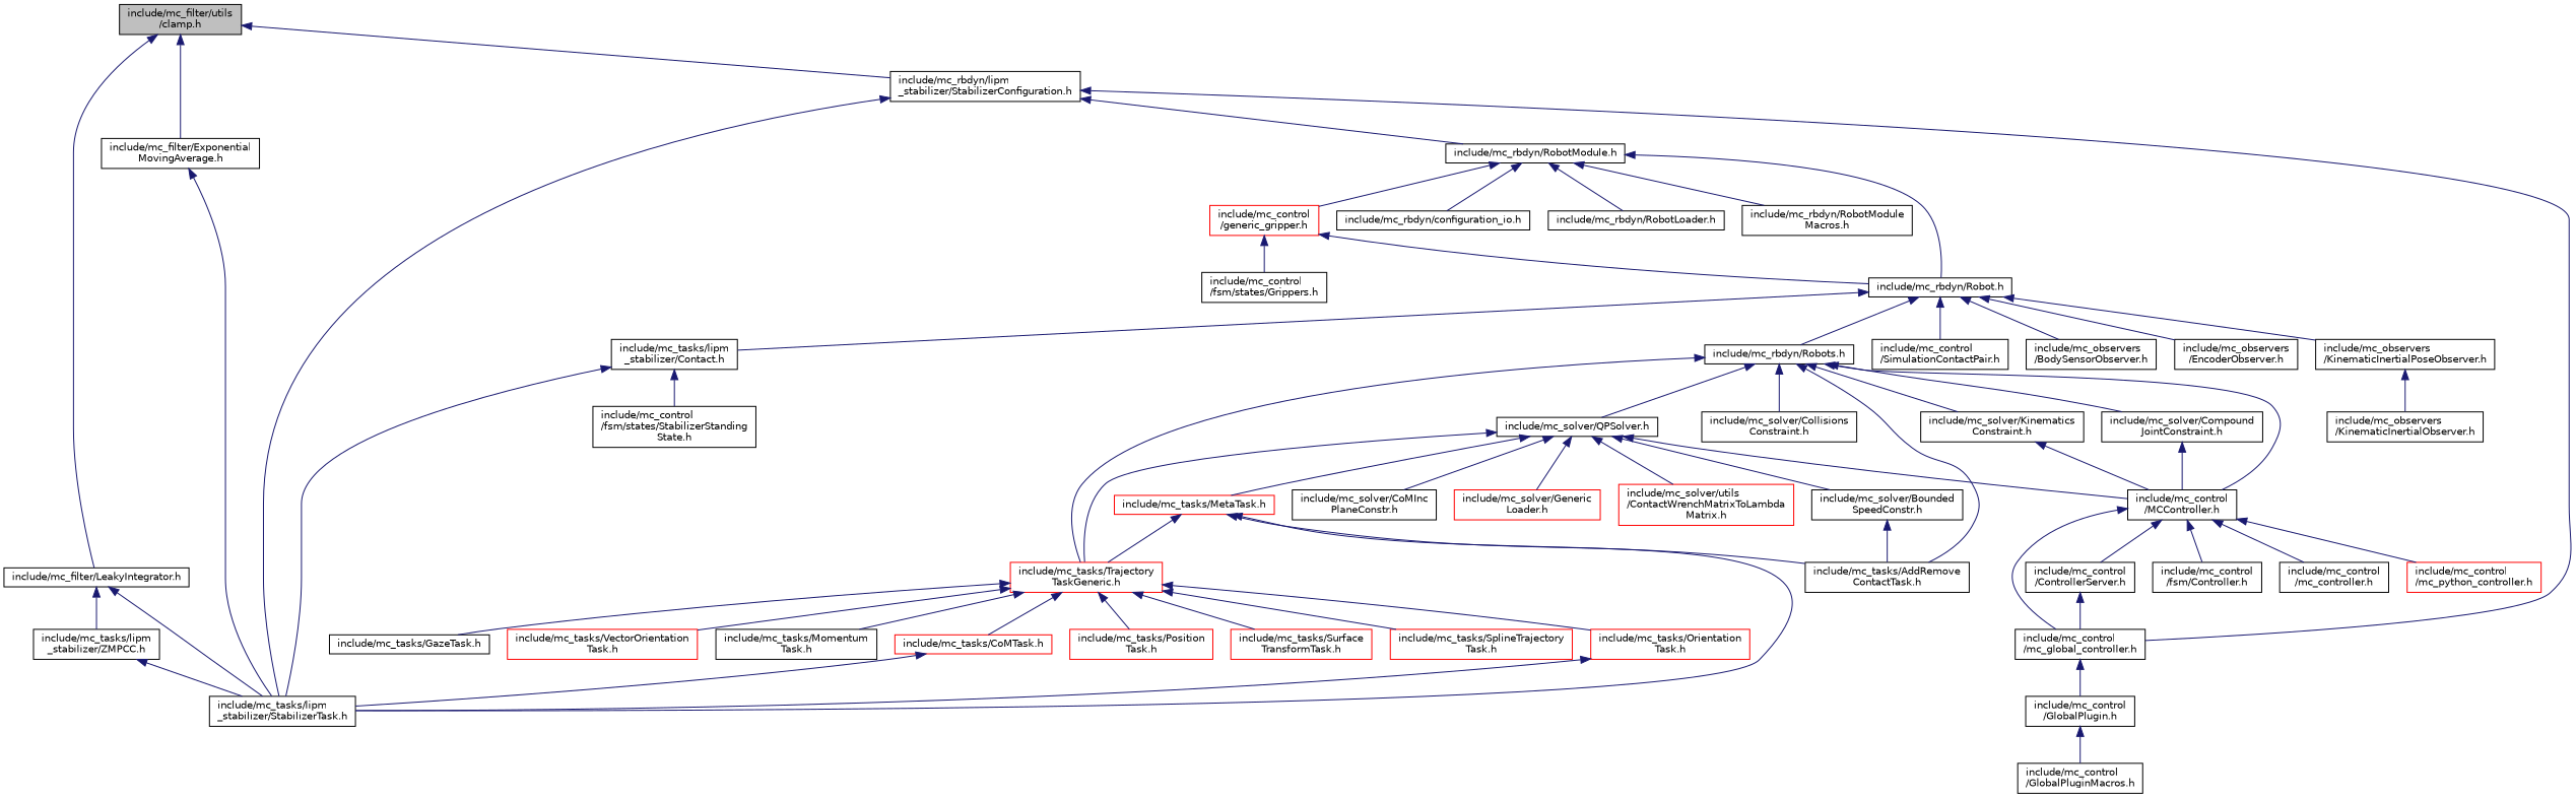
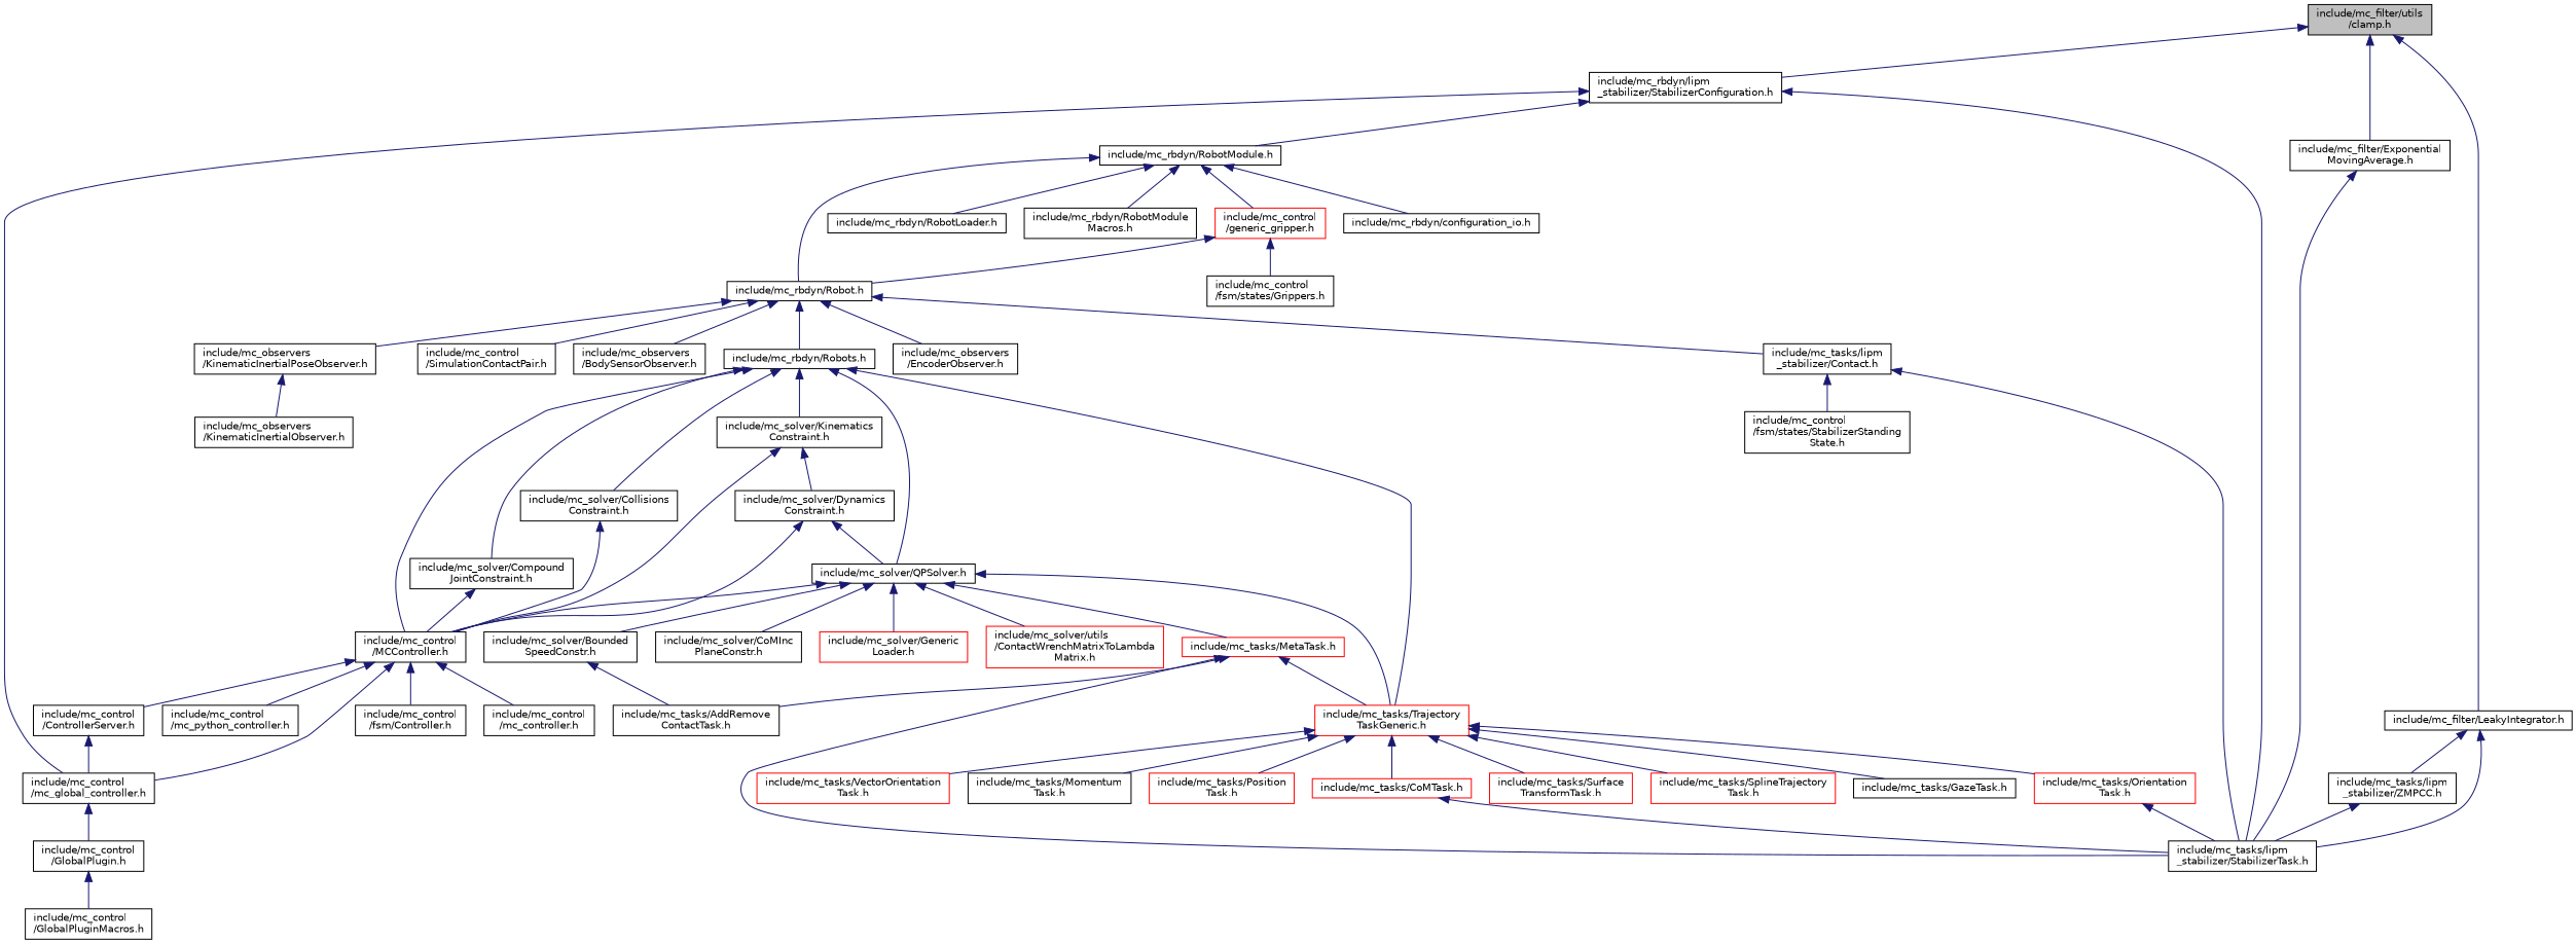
  digraph {
    node [color=black fillcolor=white fontname=Helvetica fontsize=10 shape=record style=filled]
    edge [color=midnightblue dir=back fontname=Helvetica fontsize=10 labelfontname=Helvetica labelfontsize=10 style=solid]
    n1 [fillcolor=grey75 fontcolor=black height=0.2 label="include/mc_filter/utils\l/clamp.h" width=0.4]
    n2 [height=0.2 label="include/mc_rbdyn/lipm\l_stabilizer/StabilizerConfiguration.h" width=0.4]
    n3 [height=0.2 label="include/mc_filter/Exponential\lMovingAverage.h" width=0.4]
    n4 [height=0.2 label="include/mc_filter/LeakyIntegrator.h" width=0.4]
    n5 [height=0.2 label="include/mc_rbdyn/RobotModule.h" width=0.4]
    n6 [height=0.2 label="include/mc_tasks/lipm\l_stabilizer/StabilizerTask.h" width=0.4]
    n7 [height=0.2 label="include/mc_control\l/mc_global_controller.h" width=0.4]
    n8 [height=0.2 label="include/mc_tasks/lipm\l_stabilizer/ZMPCC.h" width=0.4]
    n9 [height=0.2 label="include/mc_rbdyn/Robot.h" width=0.4]
    n10 [color=red height=0.2 label="include/mc_control\l/generic_gripper.h" width=0.4]
    n11 [height=0.2 label="include/mc_rbdyn/configuration_io.h" width=0.4]
    n12 [height=0.2 label="include/mc_rbdyn/RobotLoader.h" width=0.4]
    n13 [height=0.2 label="include/mc_rbdyn/RobotModule\lMacros.h" width=0.4]
    n14 [height=0.2 label="include/mc_rbdyn/Robots.h" width=0.4]
    n15 [height=0.2 label="include/mc_tasks/lipm\l_stabilizer/Contact.h" width=0.4]
    n16 [height=0.2 label="include/mc_control\l/SimulationContactPair.h" width=0.4]
    n17 [height=0.2 label="include/mc_observers\l/BodySensorObserver.h" width=0.4]
    n18 [height=0.2 label="include/mc_observers\l/EncoderObserver.h" width=0.4]
    n19 [height=0.2 label="include/mc_observers\l/KinematicInertialPoseObserver.h" width=0.4]
    n20 [height=0.2 label="include/mc_control\l/GlobalPlugin.h" width=0.4]
    n21 [height=0.2 label="include/mc_control\l/fsm/states/Grippers.h" width=0.4]
    n22 [height=0.2 label="include/mc_solver/QPSolver.h" width=0.4]
    n23 [color=red height=0.2 label="include/mc_tasks/Trajectory\lTaskGeneric.h" width=0.4]
    n24 [height=0.2 label="include/mc_tasks/AddRemove\lContactTask.h" width=0.4]
    n25 [height=0.2 label="include/mc_control\l/MCController.h" width=0.4]
    n26 [height=0.2 label="include/mc_solver/Kinematics\lConstraint.h" width=0.4]
    n27 [height=0.2 label="include/mc_solver/Collisions\lConstraint.h" width=0.4]
    n28 [height=0.2 label="include/mc_solver/Compound\lJointConstraint.h" width=0.4]
    n29 [height=0.2 label="include/mc_control\l/fsm/states/StabilizerStanding\lState.h" width=0.4]
    n30 [height=0.2 label="include/mc_observers\l/KinematicInertialObserver.h" width=0.4]
    n31 [color=red height=0.2 label="include/mc_tasks/MetaTask.h" width=0.4]
    n32 [height=0.2 label="include/mc_solver/Bounded\lSpeedConstr.h" width=0.4]
    n33 [height=0.2 label="include/mc_solver/CoMInc\lPlaneConstr.h" width=0.4]
    n34 [color=red height=0.2 label="include/mc_solver/Generic\lLoader.h" width=0.4]
    n35 [color=red height=0.2 label="include/mc_solver/utils\l/ContactWrenchMatrixToLambda\lMatrix.h" width=0.4]
    n36 [color=red height=0.2 label="include/mc_tasks/Orientation\lTask.h" width=0.4]
    n37 [color=red height=0.2 label="include/mc_tasks/Position\lTask.h" width=0.4]
    n38 [color=red height=0.2 label="include/mc_tasks/CoMTask.h" width=0.4]
    n39 [color=red height=0.2 label="include/mc_tasks/Surface\lTransformTask.h" width=0.4]
    n40 [color=red height=0.2 label="include/mc_tasks/SplineTrajectory\lTask.h" width=0.4]
    n41 [height=0.2 label="include/mc_tasks/GazeTask.h" width=0.4]
    n42 [color=red height=0.2 label="include/mc_tasks/VectorOrientation\lTask.h" width=0.4]
    n43 [height=0.2 label="include/mc_tasks/Momentum\lTask.h" width=0.4]
    n44 [height=0.2 label="include/mc_control\l/ControllerServer.h" width=0.4]
    n45 [height=0.2 label="include/mc_control\l/fsm/Controller.h" width=0.4]
    n46 [height=0.2 label="include/mc_control\l/mc_controller.h" width=0.4]
-   n47 [color=red height=0.2 label="include/mc_control\l/mc_python_controller.h" width=0.4]
+   n47 [height=0.2 label="include/mc_control\l/mc_python_controller.h" width=0.4]
+   n48 [height=0.2 label="include/mc_solver/Dynamics\lConstraint.h" width=0.4]
    n49 [height=0.2 label="include/mc_control\l/GlobalPluginMacros.h" width=0.4]
    n1 -> n2
    n1 -> n3
    n1 -> n4
    n2 -> n5
    n2 -> n6
    n2 -> n7
    n3 -> n6
    n4 -> n6
    n4 -> n8
    n5 -> n9
    n5 -> n10
    n5 -> n11
    n5 -> n12
    n5 -> n13
    n7 -> n20
    n8 -> n6
    n9 -> n14
    n9 -> n15
    n9 -> n16
    n9 -> n17
    n9 -> n18
    n9 -> n19
    n10 -> n9
    n10 -> n21
    n14 -> n22
    n14 -> n23
-   n14 -> n24
    n14 -> n25
    n14 -> n26
    n14 -> n27
    n14 -> n28
    n15 -> n6
    n15 -> n29
    n19 -> n30
    n20 -> n49
    n22 -> n23
    n22 -> n25
    n22 -> n31
    n22 -> n32
    n22 -> n33
    n22 -> n34
    n22 -> n35
    n23 -> n36
    n23 -> n37
    n23 -> n38
    n23 -> n39
    n23 -> n40
    n23 -> n41
    n23 -> n42
    n23 -> n43
    n25 -> n7
    n25 -> n44
    n25 -> n45
    n25 -> n46
    n25 -> n47
    n26 -> n25
+   n26 -> n48
+   n27 -> n25
    n28 -> n25
    n31 -> n6
    n31 -> n23
    n31 -> n24
    n32 -> n24
    n36 -> n6
    n38 -> n6
    n44 -> n7
+   n48 -> n22
+   n48 -> n25
  }
